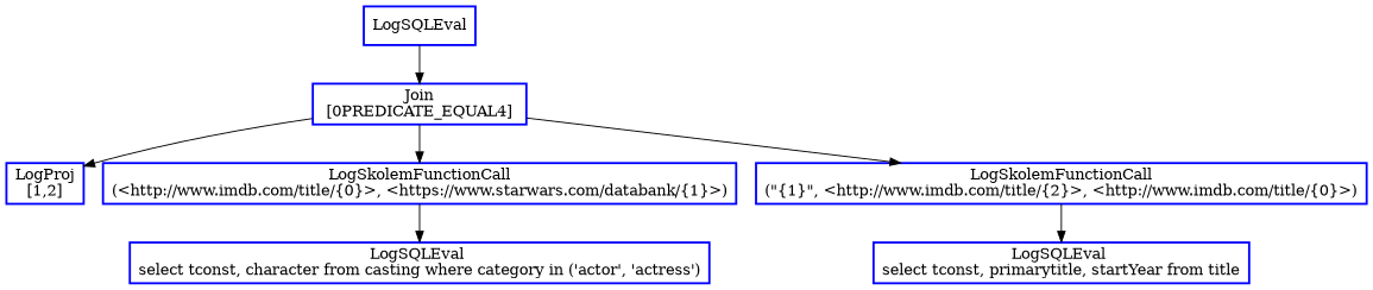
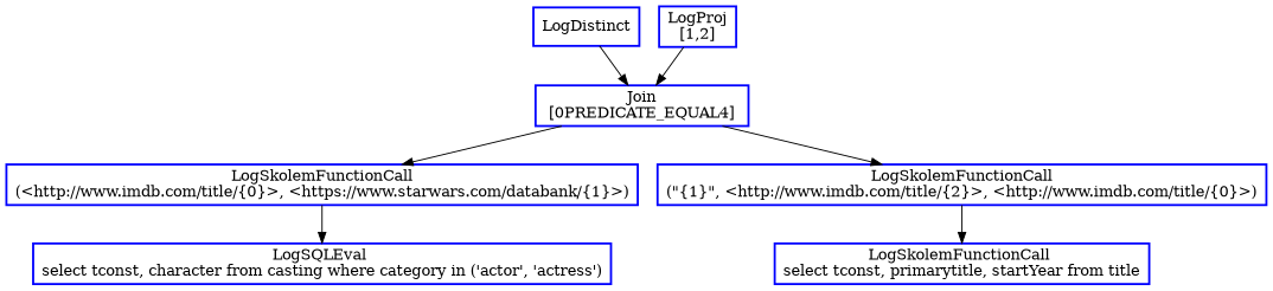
  digraph {
    node [color=blue fontcolor=black shape=rectangle style=bold]
-   n1 [label=LogSQLEval]
+   n1 [label=LogDistinct]
    n2 [label="Join\n [0PREDICATE_EQUAL4] "]
    n3 [label="LogProj\n[1,2]"]
    n4 [label="LogSkolemFunctionCall\n(<http://www.imdb.com/title/{0}>, <https://www.starwars.com/databank/{1}>)"]
    n5 [label="LogSkolemFunctionCall\n(\"{1}\", <http://www.imdb.com/title/{2}>, <http://www.imdb.com/title/{0}>)"]
    n6 [label="LogSQLEval \nselect tconst, character from casting where category in ('actor', 'actress')"]
-   n7 [label="LogSQLEval \nselect tconst, primarytitle, startYear from title"]
+   n7 [label="LogSkolemFunctionCall \nselect tconst, primarytitle, startYear from title"]
    n1 -> n2
    n2 -> n4
    n2 -> n5
-   n2 -> n3
+   n3 -> n2
    n4 -> n6
    n5 -> n7
  }
